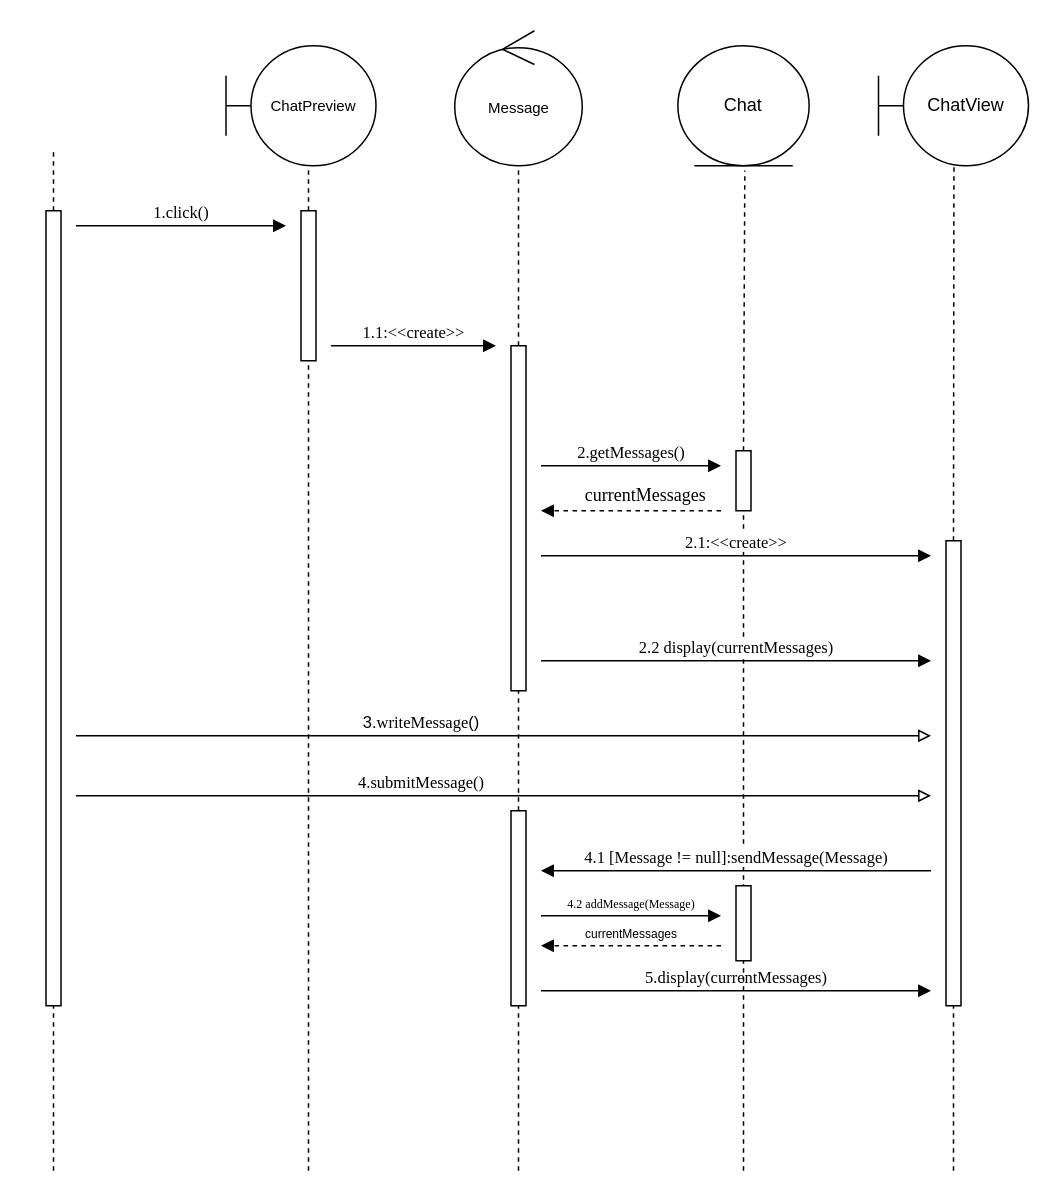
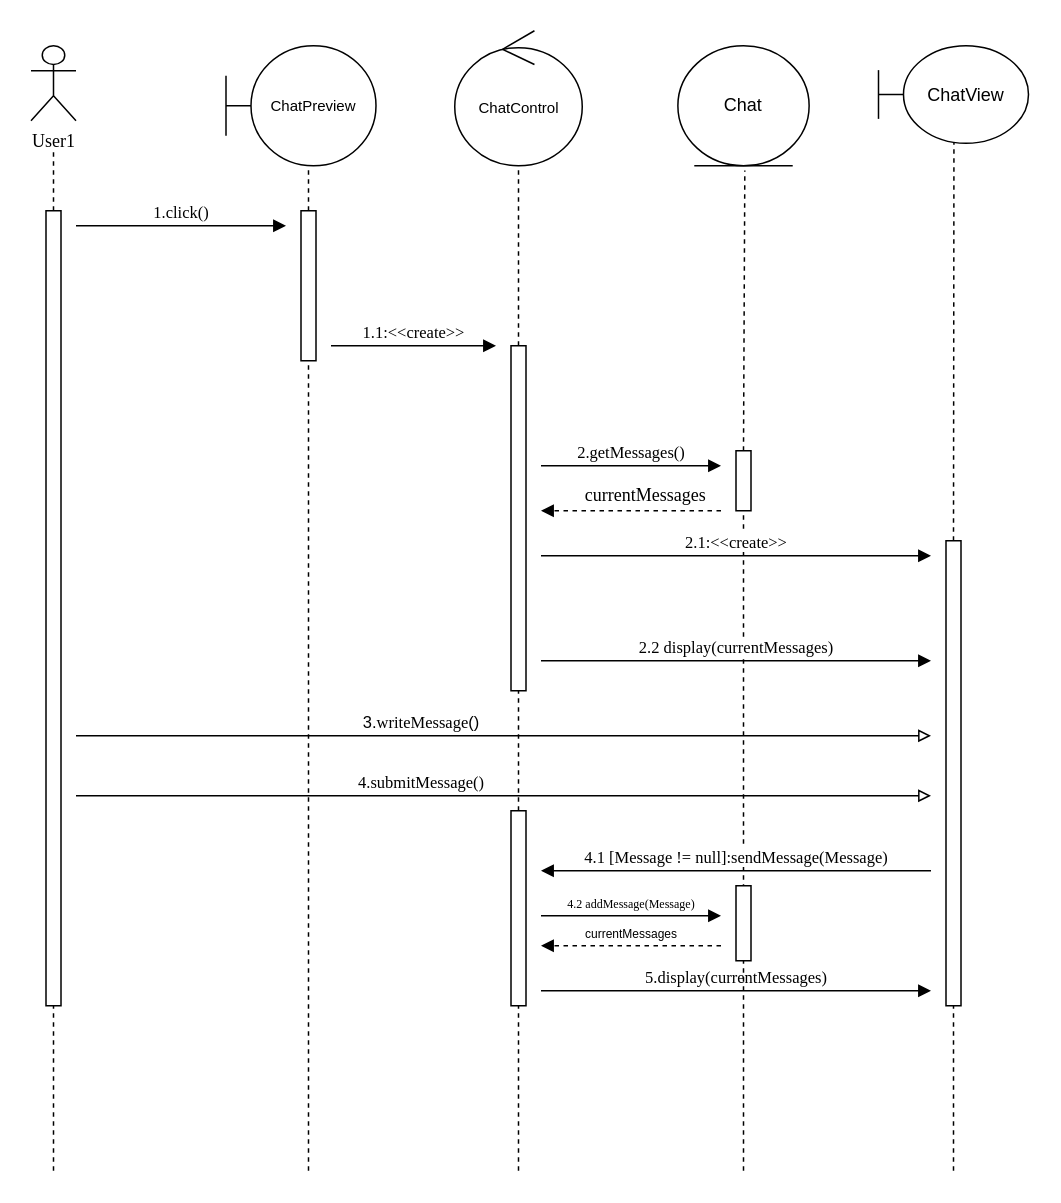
  <mxCell id="0" />
  <mxCell id="1" parent="0" />
+ <mxCell id="2" value="&lt;font face=&quot;Verdana&quot;&gt;User1&lt;/font&gt;" style="shape=umlActor;verticalLabelPosition=bottom;verticalAlign=top;html=1;outlineConnect=0;" parent="1" vertex="1"><mxGeometry x="20" y="30" width="30" height="50" as="geometry" /></mxCell>
  <mxCell id="3" value="&lt;font style=&quot;font-size: 10px;&quot;&gt;ChatPreview&lt;/font&gt;" style="shape=umlBoundary;whiteSpace=wrap;html=1;" parent="1" vertex="1"><mxGeometry x="150" y="30" width="100" height="80" as="geometry" /></mxCell>
  <mxCell id="4" value="" style="rounded=0;whiteSpace=wrap;html=1;" parent="1" vertex="1"><mxGeometry x="30" y="140" width="10" height="530" as="geometry" /></mxCell>
  <mxCell id="5" value="" style="rounded=0;whiteSpace=wrap;html=1;" parent="1" vertex="1"><mxGeometry x="200" y="140" width="10" height="100" as="geometry" /></mxCell>
  <mxCell id="6" value="&lt;font face=&quot;Verdana&quot;&gt;1.1:&amp;lt;&amp;lt;create&amp;gt;&amp;gt;&lt;/font&gt;" style="html=1;verticalAlign=bottom;endArrow=block;curved=0;rounded=0;" parent="1" edge="1"><mxGeometry width="80" relative="1" as="geometry"><mxPoint x="220" y="230" as="sourcePoint" /><mxPoint x="330" y="230" as="targetPoint" /></mxGeometry></mxCell>
  <mxCell id="7" value="&lt;font face=&quot;Verdana&quot;&gt;1.click()&lt;/font&gt;" style="html=1;verticalAlign=bottom;endArrow=block;curved=0;rounded=0;" parent="1" edge="1"><mxGeometry width="80" relative="1" as="geometry"><mxPoint x="50" y="150" as="sourcePoint" /><mxPoint x="190" y="150" as="targetPoint" /><mxPoint as="offset" /></mxGeometry></mxCell>
- <mxCell id="8" value="&lt;font style=&quot;font-size: 10px;&quot;&gt;Message&lt;/font&gt;" style="ellipse;shape=umlControl;whiteSpace=wrap;html=1;" parent="1" vertex="1"><mxGeometry x="302.5" y="20" width="85" height="90" as="geometry" /></mxCell>
+ <mxCell id="8" value="&lt;font style=&quot;font-size: 10px;&quot;&gt;ChatControl&lt;/font&gt;" style="ellipse;shape=umlControl;whiteSpace=wrap;html=1;" parent="1" vertex="1"><mxGeometry x="302.5" y="20" width="85" height="90" as="geometry" /></mxCell>
  <mxCell id="9" value="" style="rounded=0;whiteSpace=wrap;html=1;" parent="1" vertex="1"><mxGeometry x="340" y="230" width="10" height="230" as="geometry" /></mxCell>
  <mxCell id="10" value="Chat" style="ellipse;shape=umlEntity;whiteSpace=wrap;html=1;" parent="1" vertex="1"><mxGeometry x="451.25" y="30" width="87.5" height="80" as="geometry" /></mxCell>
  <mxCell id="11" value="&lt;font face=&quot;Verdana&quot;&gt;2.getMessages()&lt;/font&gt;" style="html=1;verticalAlign=bottom;endArrow=block;curved=0;rounded=0;" parent="1" edge="1"><mxGeometry width="80" relative="1" as="geometry"><mxPoint x="360" y="310" as="sourcePoint" /><mxPoint x="480" y="310" as="targetPoint" /><mxPoint as="offset" /></mxGeometry></mxCell>
  <mxCell id="12" value="" style="rounded=0;whiteSpace=wrap;html=1;" parent="1" vertex="1"><mxGeometry x="490" y="300" width="10" height="40" as="geometry" /></mxCell>
  <mxCell id="13" value="" style="endArrow=none;dashed=1;html=1;rounded=0;entryX=0.51;entryY=1.04;entryDx=0;entryDy=0;entryPerimeter=0;exitX=0.5;exitY=0;exitDx=0;exitDy=0;" parent="1" source="12" target="10" edge="1"><mxGeometry width="50" height="50" relative="1" as="geometry"><mxPoint x="480" y="240" as="sourcePoint" /><mxPoint x="530" y="190" as="targetPoint" /></mxGeometry></mxCell>
  <mxCell id="14" value="&lt;font face=&quot;Verdana&quot;&gt;currentMessages&lt;/font&gt;" style="text;html=1;strokeColor=none;fillColor=none;align=center;verticalAlign=middle;whiteSpace=wrap;rounded=0;" parent="1" vertex="1"><mxGeometry x="380" y="320" width="100" height="20" as="geometry" /></mxCell>
  <mxCell id="15" style="edgeStyle=orthogonalEdgeStyle;rounded=0;orthogonalLoop=1;jettySize=auto;html=1;exitX=0.5;exitY=1;exitDx=0;exitDy=0;" parent="1" source="12" target="12" edge="1"><mxGeometry relative="1" as="geometry" /></mxCell>
  <mxCell id="16" value="" style="endArrow=none;dashed=1;html=1;rounded=0;entryX=0.5;entryY=1;entryDx=0;entryDy=0;" parent="1" target="12" edge="1"><mxGeometry width="50" height="50" relative="1" as="geometry"><mxPoint x="495" y="610" as="sourcePoint" /><mxPoint x="510" y="390" as="targetPoint" /></mxGeometry></mxCell>
  <mxCell id="17" value="" style="html=1;verticalAlign=bottom;labelBackgroundColor=none;endArrow=block;endFill=1;dashed=1;rounded=0;" parent="1" edge="1"><mxGeometry width="160" relative="1" as="geometry"><mxPoint x="480" y="340" as="sourcePoint" /><mxPoint x="360" y="340" as="targetPoint" /></mxGeometry></mxCell>
  <mxCell id="18" value="&lt;font face=&quot;Verdana&quot;&gt;2.1:&amp;lt;&amp;lt;create&amp;gt;&amp;gt;&lt;/font&gt;" style="html=1;verticalAlign=bottom;endArrow=block;curved=0;rounded=0;" parent="1" edge="1"><mxGeometry width="80" relative="1" as="geometry"><mxPoint x="360" y="370" as="sourcePoint" /><mxPoint x="620" y="370" as="targetPoint" /></mxGeometry></mxCell>
- <mxCell id="19" value="&lt;div&gt;ChatView&lt;/div&gt;" style="shape=umlBoundary;whiteSpace=wrap;html=1;" parent="1" vertex="1"><mxGeometry x="585" y="30" width="100" height="80" as="geometry" /></mxCell>
+ <mxCell id="19" value="&lt;div&gt;ChatView&lt;/div&gt;" style="shape=umlBoundary;whiteSpace=wrap;html=1;" parent="1" vertex="1"><mxGeometry x="585" y="30" width="100" height="65" as="geometry" /></mxCell>
  <mxCell id="20" value="" style="rounded=0;whiteSpace=wrap;html=1;" parent="1" vertex="1"><mxGeometry x="630" y="360" width="10" height="310" as="geometry" /></mxCell>
  <mxCell id="21" value="" style="endArrow=none;dashed=1;html=1;rounded=0;exitX=0.5;exitY=0;exitDx=0;exitDy=0;entryX=0.503;entryY=0.989;entryDx=0;entryDy=0;entryPerimeter=0;" parent="1" source="20" target="19" edge="1"><mxGeometry width="50" height="50" relative="1" as="geometry"><mxPoint x="580" y="490" as="sourcePoint" /><mxPoint x="635" y="110" as="targetPoint" /></mxGeometry></mxCell>
  <mxCell id="22" value="&lt;font face=&quot;Verdana&quot;&gt;2.2 display(currentMessages)&lt;/font&gt;" style="html=1;verticalAlign=bottom;endArrow=block;curved=0;rounded=0;" parent="1" edge="1"><mxGeometry x="0.002" width="80" relative="1" as="geometry"><mxPoint x="360" y="440" as="sourcePoint" /><mxPoint x="620" y="440" as="targetPoint" /><mxPoint as="offset" /></mxGeometry></mxCell>
  <mxCell id="23" value="3.&lt;font face=&quot;Verdana&quot;&gt;writeMessage&lt;/font&gt;()" style="html=1;verticalAlign=bottom;endArrow=block;rounded=0;strokeColor=#000000;endFill=0;" parent="1" edge="1"><mxGeometry x="-0.193" width="80" relative="1" as="geometry"><mxPoint x="50" y="490" as="sourcePoint" /><mxPoint x="620" y="490" as="targetPoint" /><mxPoint as="offset" /></mxGeometry></mxCell>
  <mxCell id="24" value="&lt;font face=&quot;Verdana&quot;&gt;4.submitMessage()&lt;/font&gt;" style="html=1;verticalAlign=bottom;endArrow=block;curved=0;rounded=0;endFill=0;" parent="1" edge="1"><mxGeometry x="-0.193" width="80" relative="1" as="geometry"><mxPoint x="50" y="530" as="sourcePoint" /><mxPoint x="620" y="530" as="targetPoint" /><mxPoint as="offset" /></mxGeometry></mxCell>
  <mxCell id="25" value="" style="endArrow=none;dashed=1;html=1;rounded=0;exitX=0.5;exitY=0;exitDx=0;exitDy=0;" parent="1" source="4" edge="1"><mxGeometry width="50" height="50" relative="1" as="geometry"><mxPoint x="10" y="150" as="sourcePoint" /><mxPoint x="35" y="100" as="targetPoint" /></mxGeometry></mxCell>
  <mxCell id="26" value="" style="endArrow=none;dashed=1;html=1;rounded=0;exitX=0.5;exitY=0;exitDx=0;exitDy=0;entryX=0.55;entryY=1.001;entryDx=0;entryDy=0;entryPerimeter=0;" parent="1" source="5" target="3" edge="1"><mxGeometry width="50" height="50" relative="1" as="geometry"><mxPoint x="160" y="250" as="sourcePoint" /><mxPoint x="210" y="200" as="targetPoint" /></mxGeometry></mxCell>
  <mxCell id="27" value="" style="endArrow=none;dashed=1;html=1;rounded=0;entryX=0.5;entryY=1;entryDx=0;entryDy=0;" parent="1" target="5" edge="1"><mxGeometry width="50" height="50" relative="1" as="geometry"><mxPoint x="205" y="780" as="sourcePoint" /><mxPoint x="160" y="620" as="targetPoint" /></mxGeometry></mxCell>
  <mxCell id="28" value="" style="endArrow=none;dashed=1;html=1;rounded=0;exitX=0.5;exitY=0;exitDx=0;exitDy=0;" parent="1" source="9" edge="1"><mxGeometry width="50" height="50" relative="1" as="geometry"><mxPoint x="280" y="350" as="sourcePoint" /><mxPoint x="345" y="110" as="targetPoint" /></mxGeometry></mxCell>
  <mxCell id="29" value="" style="endArrow=none;dashed=1;html=1;rounded=0;entryX=0.5;entryY=1;entryDx=0;entryDy=0;" parent="1" target="9" edge="1"><mxGeometry width="50" height="50" relative="1" as="geometry"><mxPoint x="345" y="540" as="sourcePoint" /><mxPoint x="390" y="580" as="targetPoint" /></mxGeometry></mxCell>
  <mxCell id="30" value="" style="rounded=0;whiteSpace=wrap;html=1;" parent="1" vertex="1"><mxGeometry x="340" y="540" width="10" height="130" as="geometry" /></mxCell>
  <mxCell id="31" value="&lt;font face=&quot;Verdana&quot;&gt;4.1 [Message != null]:sendMessage(Message)&lt;br&gt;&lt;/font&gt;" style="html=1;verticalAlign=bottom;endArrow=block;curved=0;rounded=0;" parent="1" edge="1"><mxGeometry x="0.003" width="80" relative="1" as="geometry"><mxPoint x="620" y="580" as="sourcePoint" /><mxPoint x="360" y="580" as="targetPoint" /><mxPoint as="offset" /></mxGeometry></mxCell>
  <mxCell id="32" value="" style="rounded=0;whiteSpace=wrap;html=1;" parent="1" vertex="1"><mxGeometry x="490" y="590" width="10" height="50" as="geometry" /></mxCell>
  <mxCell id="33" value="&lt;font style=&quot;font-size: 8px;&quot; face=&quot;Verdana&quot;&gt;4.2 addMessage(Message)&lt;br&gt;&lt;/font&gt;" style="html=1;verticalAlign=bottom;endArrow=block;curved=0;rounded=0;" parent="1" edge="1"><mxGeometry width="80" relative="1" as="geometry"><mxPoint x="360" y="610" as="sourcePoint" /><mxPoint x="480" y="610" as="targetPoint" /><mxPoint as="offset" /></mxGeometry></mxCell>
  <mxCell id="34" value="&lt;font style=&quot;font-size: 8px;&quot;&gt;currentMessages&lt;/font&gt;" style="html=1;verticalAlign=bottom;endArrow=block;curved=0;rounded=0;dashed=1;" parent="1" edge="1"><mxGeometry width="80" relative="1" as="geometry"><mxPoint x="480" y="630" as="sourcePoint" /><mxPoint x="360" y="630" as="targetPoint" /><mxPoint as="offset" /></mxGeometry></mxCell>
  <mxCell id="35" value="&lt;font face=&quot;Verdana&quot;&gt;5.display(currentMessages)&lt;/font&gt;" style="html=1;verticalAlign=bottom;endArrow=block;curved=0;rounded=0;" parent="1" edge="1"><mxGeometry width="80" relative="1" as="geometry"><mxPoint x="360" y="660" as="sourcePoint" /><mxPoint x="620" y="660" as="targetPoint" /><mxPoint as="offset" /></mxGeometry></mxCell>
  <mxCell id="36" value="" style="endArrow=none;dashed=1;html=1;rounded=0;entryX=0.5;entryY=1;entryDx=0;entryDy=0;" parent="1" target="4" edge="1"><mxGeometry width="50" height="50" relative="1" as="geometry"><mxPoint x="35" y="780" as="sourcePoint" /><mxPoint x="60" y="730" as="targetPoint" /></mxGeometry></mxCell>
  <mxCell id="37" value="" style="endArrow=none;dashed=1;html=1;rounded=0;entryX=0.5;entryY=1;entryDx=0;entryDy=0;" parent="1" target="20" edge="1"><mxGeometry width="50" height="50" relative="1" as="geometry"><mxPoint x="635" y="780" as="sourcePoint" /><mxPoint x="650" y="730" as="targetPoint" /></mxGeometry></mxCell>
  <mxCell id="38" value="" style="endArrow=none;dashed=1;html=1;rounded=0;entryX=0.5;entryY=1;entryDx=0;entryDy=0;" parent="1" target="30" edge="1"><mxGeometry width="50" height="50" relative="1" as="geometry"><mxPoint x="345" y="780" as="sourcePoint" /><mxPoint x="340" y="780" as="targetPoint" /></mxGeometry></mxCell>
  <mxCell id="39" value="" style="endArrow=none;dashed=1;html=1;rounded=0;entryX=0.5;entryY=1;entryDx=0;entryDy=0;" parent="1" target="32" edge="1"><mxGeometry width="50" height="50" relative="1" as="geometry"><mxPoint x="495" y="780" as="sourcePoint" /><mxPoint x="600" y="820" as="targetPoint" /></mxGeometry></mxCell>
